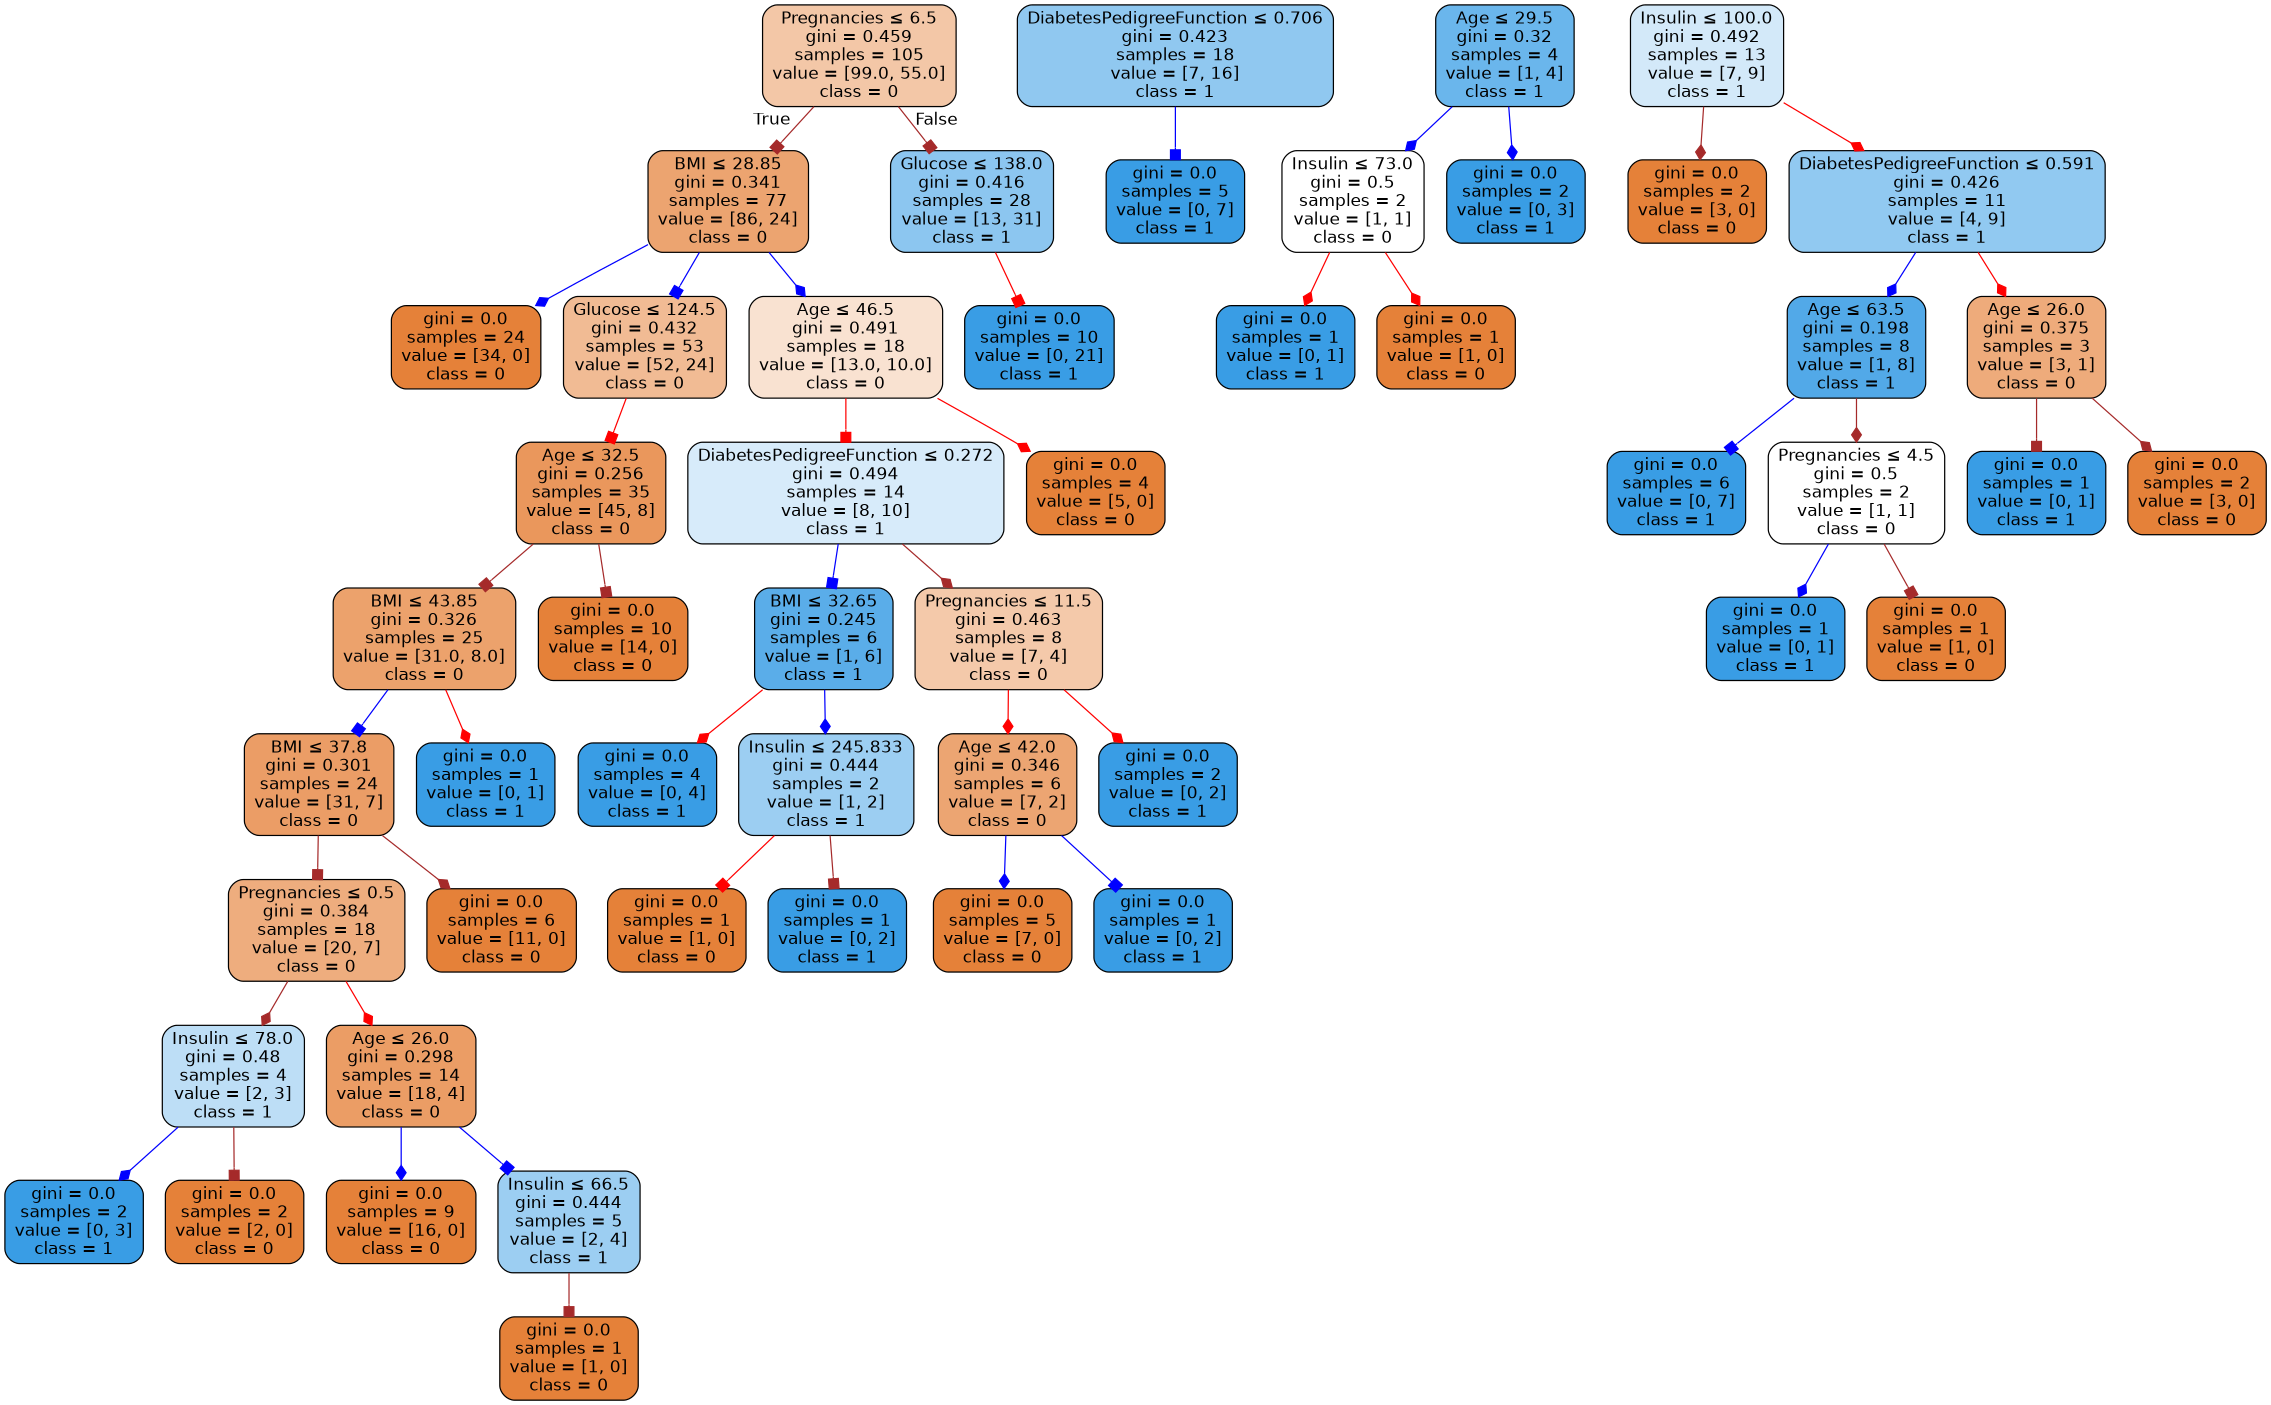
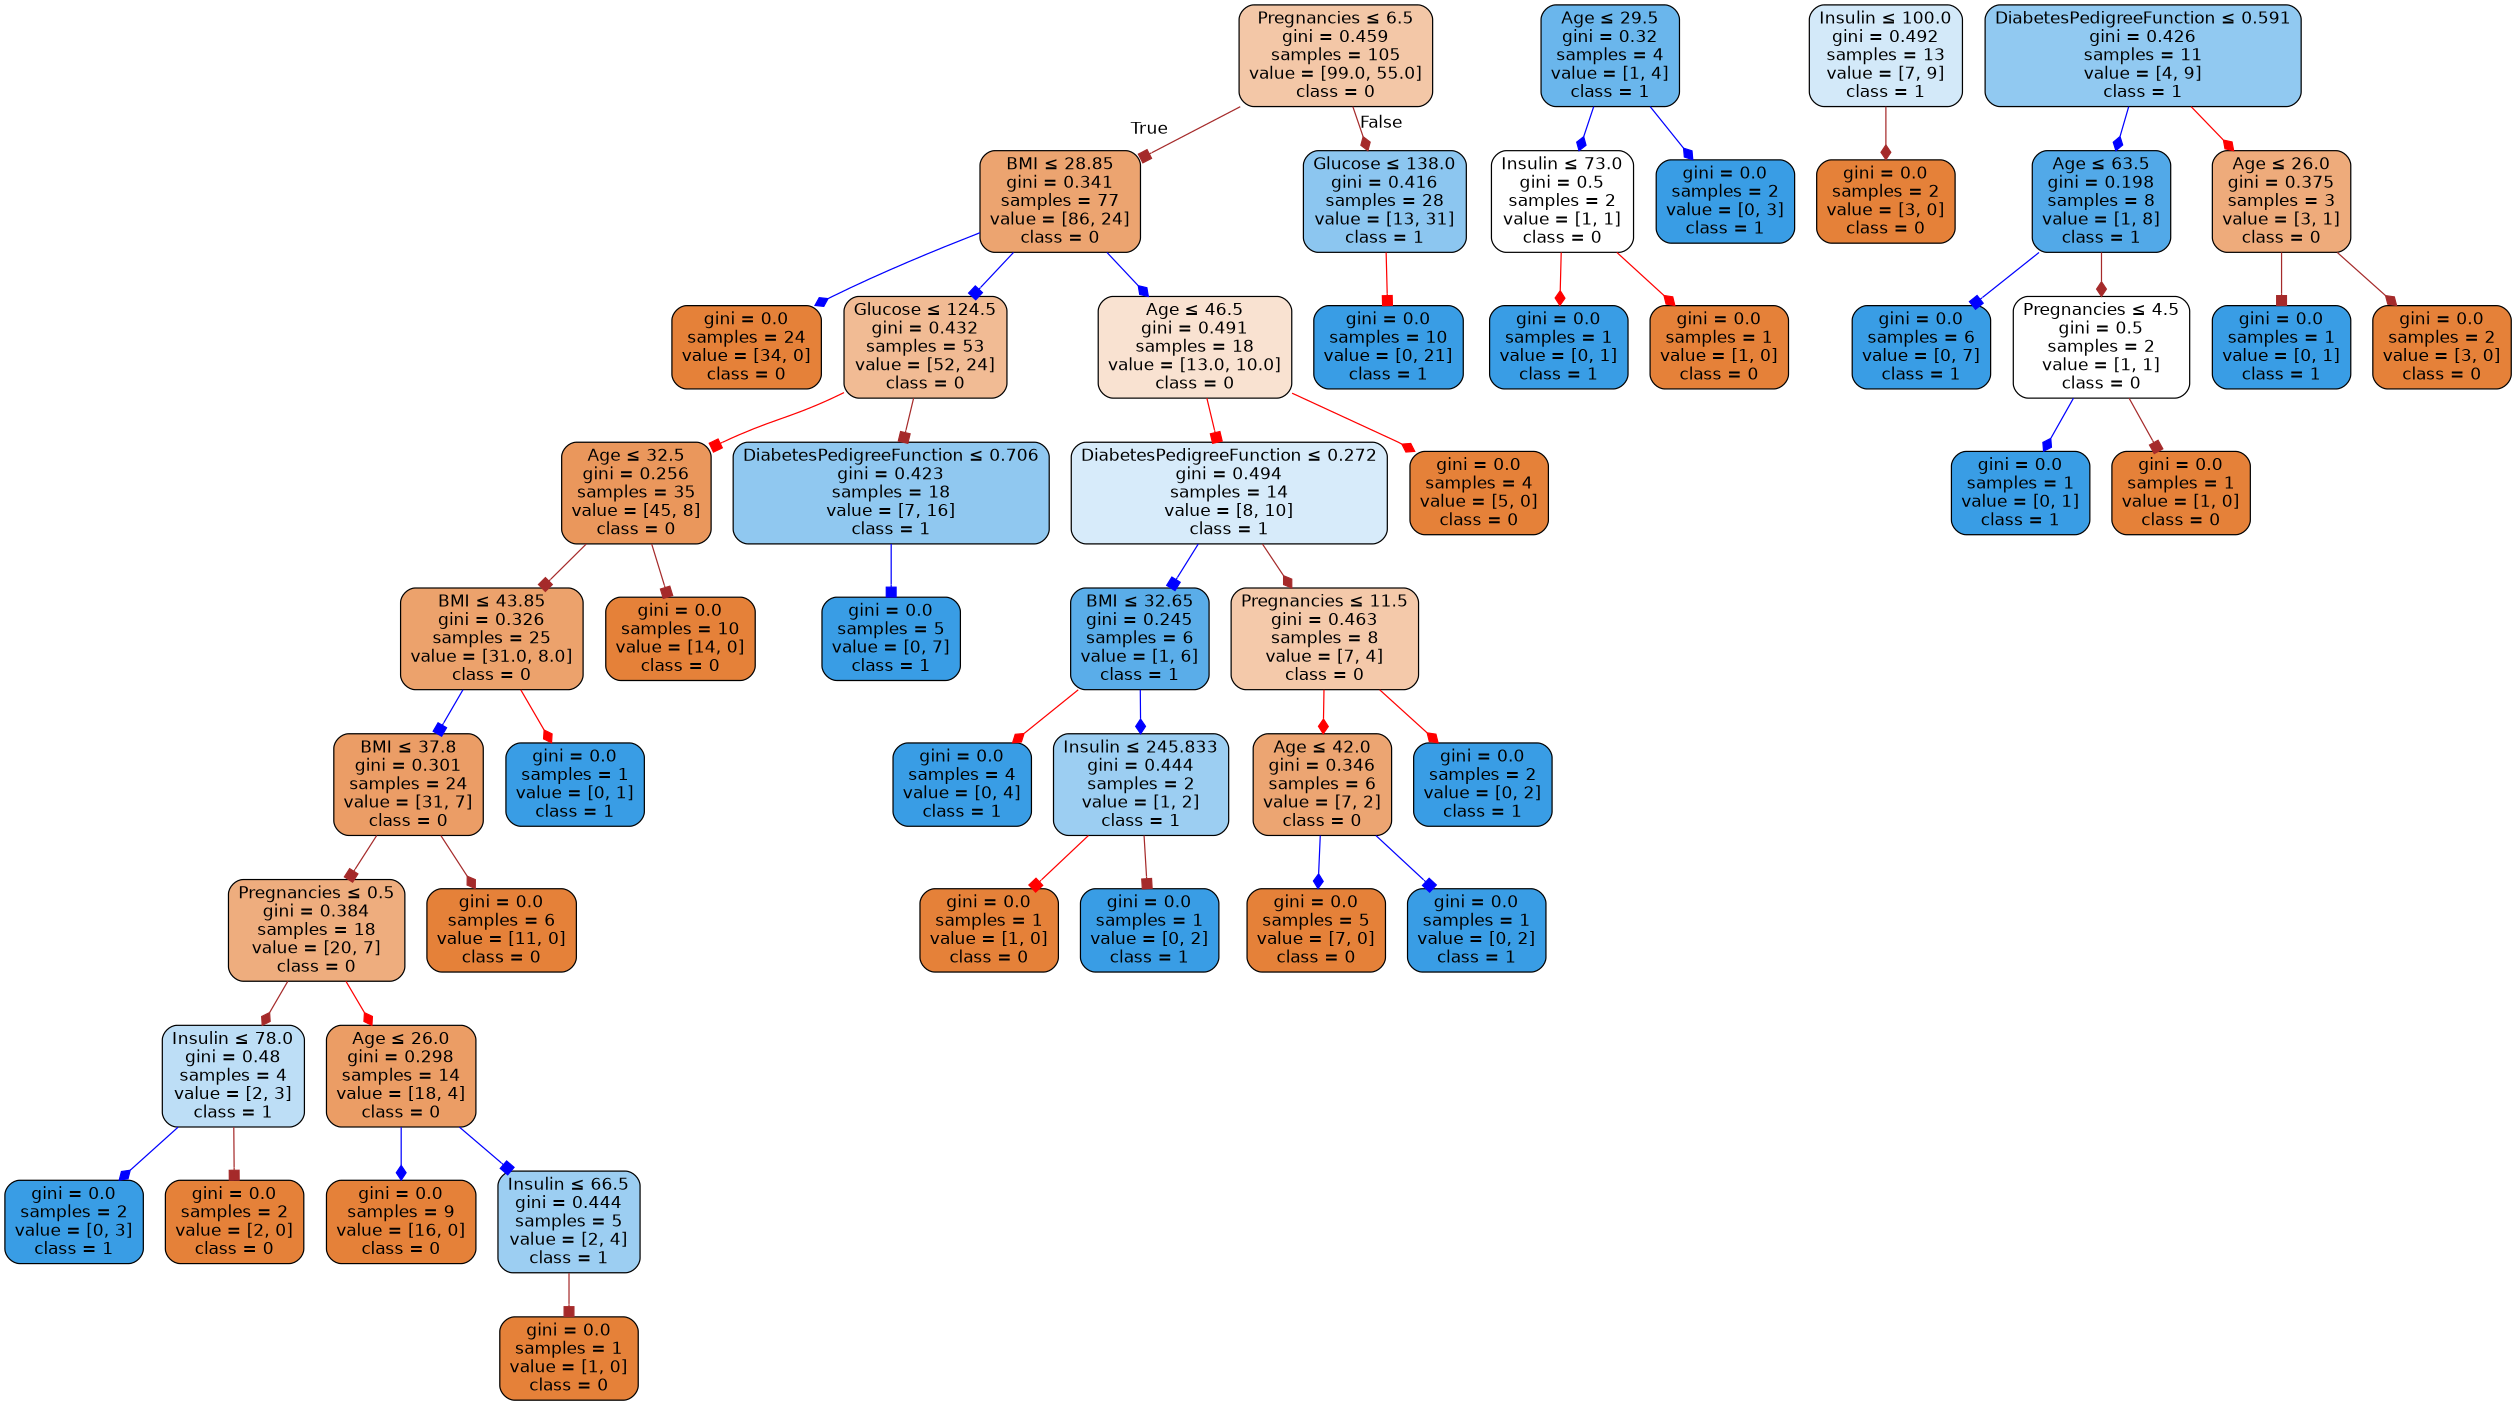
  digraph {
    node [color=black fillcolor="#e58139" fontname=helvetica shape=box style="filled, rounded"]
    edge [arrowhead=diamond color=brown fontname=helvetica]
    n1 [fillcolor="#f3c7a7" label=<Pregnancies &le; 6.5<br/>gini = 0.459<br/>samples = 105<br/>value = [99.0, 55.0]<br/>class = 0>]
    n2 [fillcolor="#eca470" label=<BMI &le; 28.85<br/>gini = 0.341<br/>samples = 77<br/>value = [86, 24]<br/>class = 0>]
    n3 [fillcolor="#8cc6f0" label=<Glucose &le; 138.0<br/>gini = 0.416<br/>samples = 28<br/>value = [13, 31]<br/>class = 1>]
    n4 [label=<gini = 0.0<br/>samples = 24<br/>value = [34, 0]<br/>class = 0>]
    n5 [fillcolor="#f1bb94" label=<Glucose &le; 124.5<br/>gini = 0.432<br/>samples = 53<br/>value = [52, 24]<br/>class = 0>]
    n6 [fillcolor="#f9e2d1" label=<Age &le; 46.5<br/>gini = 0.491<br/>samples = 18<br/>value = [13.0, 10.0]<br/>class = 0>]
    n7 [fillcolor="#399de5" label=<gini = 0.0<br/>samples = 10<br/>value = [0, 21]<br/>class = 1>]
    n8 [fillcolor="#ea975c" label=<Age &le; 32.5<br/>gini = 0.256<br/>samples = 35<br/>value = [45, 8]<br/>class = 0>]
    n9 [fillcolor="#90c8f0" label=<DiabetesPedigreeFunction &le; 0.706<br/>gini = 0.423<br/>samples = 18<br/>value = [7, 16]<br/>class = 1>]
    n10 [fillcolor="#eca26c" label=<BMI &le; 43.85<br/>gini = 0.326<br/>samples = 25<br/>value = [31.0, 8.0]<br/>class = 0>]
    n11 [label=<gini = 0.0<br/>samples = 10<br/>value = [14, 0]<br/>class = 0>]
    n12 [fillcolor="#399de5" label=<gini = 0.0<br/>samples = 5<br/>value = [0, 7]<br/>class = 1>]
    n13 [fillcolor="#eb9d66" label=<BMI &le; 37.8<br/>gini = 0.301<br/>samples = 24<br/>value = [31, 7]<br/>class = 0>]
    n14 [fillcolor="#399de5" label=<gini = 0.0<br/>samples = 1<br/>value = [0, 1]<br/>class = 1>]
    n15 [fillcolor="#eead7e" label=<Pregnancies &le; 0.5<br/>gini = 0.384<br/>samples = 18<br/>value = [20, 7]<br/>class = 0>]
    n16 [label=<gini = 0.0<br/>samples = 6<br/>value = [11, 0]<br/>class = 0>]
    n17 [fillcolor="#bddef6" label=<Insulin &le; 78.0<br/>gini = 0.48<br/>samples = 4<br/>value = [2, 3]<br/>class = 1>]
    n18 [fillcolor="#eb9d65" label=<Age &le; 26.0<br/>gini = 0.298<br/>samples = 14<br/>value = [18, 4]<br/>class = 0>]
    n19 [fillcolor="#399de5" label=<gini = 0.0<br/>samples = 2<br/>value = [0, 3]<br/>class = 1>]
    n20 [label=<gini = 0.0<br/>samples = 2<br/>value = [2, 0]<br/>class = 0>]
    n21 [label=<gini = 0.0<br/>samples = 9<br/>value = [16, 0]<br/>class = 0>]
    n22 [fillcolor="#9ccef2" label=<Insulin &le; 66.5<br/>gini = 0.444<br/>samples = 5<br/>value = [2, 4]<br/>class = 1>]
    n23 [label=<gini = 0.0<br/>samples = 1<br/>value = [1, 0]<br/>class = 0>]
    n24 [fillcolor="#6ab6ec" label=<Age &le; 29.5<br/>gini = 0.32<br/>samples = 4<br/>value = [1, 4]<br/>class = 1>]
    n25 [fillcolor="#ffffff" label=<Insulin &le; 73.0<br/>gini = 0.5<br/>samples = 2<br/>value = [1, 1]<br/>class = 0>]
    n26 [fillcolor="#399de5" label=<gini = 0.0<br/>samples = 2<br/>value = [0, 3]<br/>class = 1>]
    n27 [fillcolor="#399de5" label=<gini = 0.0<br/>samples = 1<br/>value = [0, 1]<br/>class = 1>]
    n28 [label=<gini = 0.0<br/>samples = 1<br/>value = [1, 0]<br/>class = 0>]
    n29 [fillcolor="#d3e9f9" label=<Insulin &le; 100.0<br/>gini = 0.492<br/>samples = 13<br/>value = [7, 9]<br/>class = 1>]
    n30 [label=<gini = 0.0<br/>samples = 2<br/>value = [3, 0]<br/>class = 0>]
    n31 [fillcolor="#91c9f1" label=<DiabetesPedigreeFunction &le; 0.591<br/>gini = 0.426<br/>samples = 11<br/>value = [4, 9]<br/>class = 1>]
    n32 [fillcolor="#52a9e8" label=<Age &le; 63.5<br/>gini = 0.198<br/>samples = 8<br/>value = [1, 8]<br/>class = 1>]
    n33 [fillcolor="#eeab7b" label=<Age &le; 26.0<br/>gini = 0.375<br/>samples = 3<br/>value = [3, 1]<br/>class = 0>]
    n34 [fillcolor="#399de5" label=<gini = 0.0<br/>samples = 6<br/>value = [0, 7]<br/>class = 1>]
    n35 [fillcolor="#ffffff" label=<Pregnancies &le; 4.5<br/>gini = 0.5<br/>samples = 2<br/>value = [1, 1]<br/>class = 0>]
    n36 [fillcolor="#399de5" label=<gini = 0.0<br/>samples = 1<br/>value = [0, 1]<br/>class = 1>]
    n37 [label=<gini = 0.0<br/>samples = 2<br/>value = [3, 0]<br/>class = 0>]
    n38 [fillcolor="#399de5" label=<gini = 0.0<br/>samples = 1<br/>value = [0, 1]<br/>class = 1>]
    n39 [label=<gini = 0.0<br/>samples = 1<br/>value = [1, 0]<br/>class = 0>]
    n40 [fillcolor="#d7ebfa" label=<DiabetesPedigreeFunction &le; 0.272<br/>gini = 0.494<br/>samples = 14<br/>value = [8, 10]<br/>class = 1>]
    n41 [label=<gini = 0.0<br/>samples = 4<br/>value = [5, 0]<br/>class = 0>]
    n42 [fillcolor="#5aade9" label=<BMI &le; 32.65<br/>gini = 0.245<br/>samples = 6<br/>value = [1, 6]<br/>class = 1>]
    n43 [fillcolor="#f4c9aa" label=<Pregnancies &le; 11.5<br/>gini = 0.463<br/>samples = 8<br/>value = [7, 4]<br/>class = 0>]
    n44 [fillcolor="#399de5" label=<gini = 0.0<br/>samples = 4<br/>value = [0, 4]<br/>class = 1>]
    n45 [fillcolor="#9ccef2" label=<Insulin &le; 245.833<br/>gini = 0.444<br/>samples = 2<br/>value = [1, 2]<br/>class = 1>]
    n46 [fillcolor="#eca572" label=<Age &le; 42.0<br/>gini = 0.346<br/>samples = 6<br/>value = [7, 2]<br/>class = 0>]
    n47 [fillcolor="#399de5" label=<gini = 0.0<br/>samples = 2<br/>value = [0, 2]<br/>class = 1>]
    n48 [label=<gini = 0.0<br/>samples = 1<br/>value = [1, 0]<br/>class = 0>]
    n49 [fillcolor="#399de5" label=<gini = 0.0<br/>samples = 1<br/>value = [0, 2]<br/>class = 1>]
    n50 [label=<gini = 0.0<br/>samples = 5<br/>value = [7, 0]<br/>class = 0>]
    n51 [fillcolor="#399de5" label=<gini = 0.0<br/>samples = 1<br/>value = [0, 2]<br/>class = 1>]
    n1 -> n2 [arrowhead=box headlabel=True labelangle=45 labeldistance=2.5]
-   n1 -> n3 [arrowhead=box headlabel=False labelangle=-45 labeldistance=2.5]
+   n1 -> n3 [headlabel=False labelangle=-45 labeldistance=2.5]
    n2 -> n4 [color=blue]
    n2 -> n5 [arrowhead=box color=blue]
    n2 -> n6 [color=blue]
    n3 -> n7 [arrowhead=box color=red]
    n5 -> n8 [arrowhead=box color=red]
+   n5 -> n9 [arrowhead=box]
    n6 -> n40 [arrowhead=box color=red]
    n6 -> n41 [color=red]
    n8 -> n10 [arrowhead=box]
    n8 -> n11 [arrowhead=box]
    n9 -> n12 [arrowhead=box color=blue]
    n10 -> n13 [arrowhead=box color=blue]
    n10 -> n14 [color=red]
    n13 -> n15 [arrowhead=box]
    n13 -> n16
    n15 -> n17
    n15 -> n18 [color=red]
    n17 -> n19 [color=blue]
    n17 -> n20 [arrowhead=box]
    n18 -> n21 [color=blue]
    n18 -> n22 [arrowhead=box color=blue]
    n22 -> n23 [arrowhead=box]
    n24 -> n25 [color=blue]
    n24 -> n26 [color=blue]
    n25 -> n27 [color=red]
    n25 -> n28 [color=red]
    n29 -> n30
-   n29 -> n31 [color=red]
    n31 -> n32 [color=blue]
    n31 -> n33 [color=red]
    n32 -> n34 [arrowhead=box color=blue]
    n32 -> n35
    n33 -> n36 [arrowhead=box]
    n33 -> n37
    n35 -> n38 [color=blue]
    n35 -> n39 [arrowhead=box]
    n40 -> n42 [arrowhead=box color=blue]
    n40 -> n43
    n42 -> n44 [color=red]
    n42 -> n45 [color=blue]
    n43 -> n46 [color=red]
    n43 -> n47 [color=red]
    n45 -> n48 [arrowhead=box color=red]
    n45 -> n49 [arrowhead=box]
    n46 -> n50 [color=blue]
    n46 -> n51 [arrowhead=box color=blue]
  }
